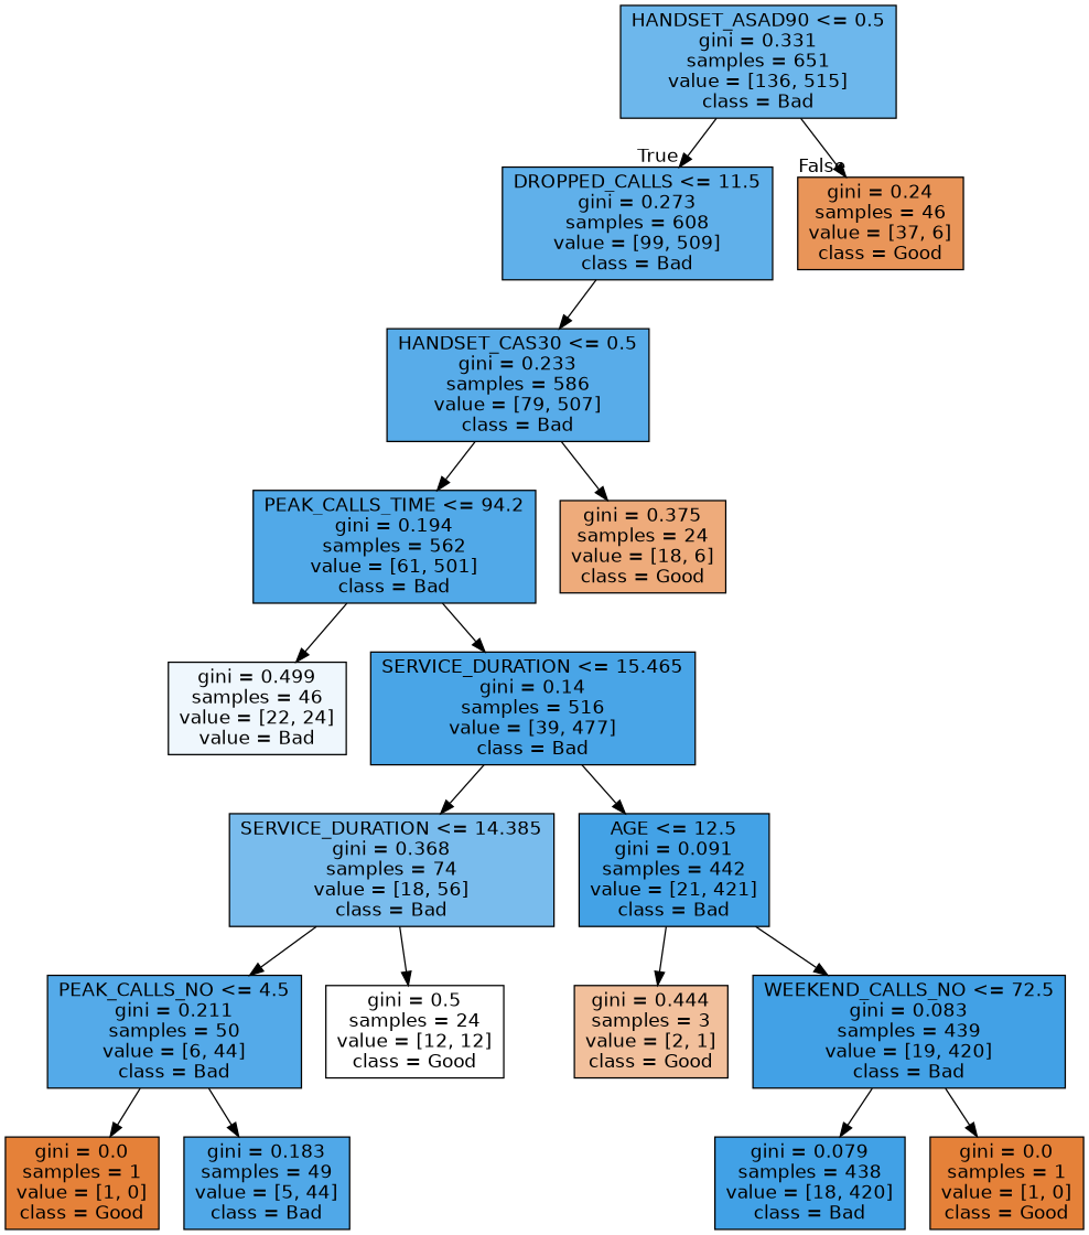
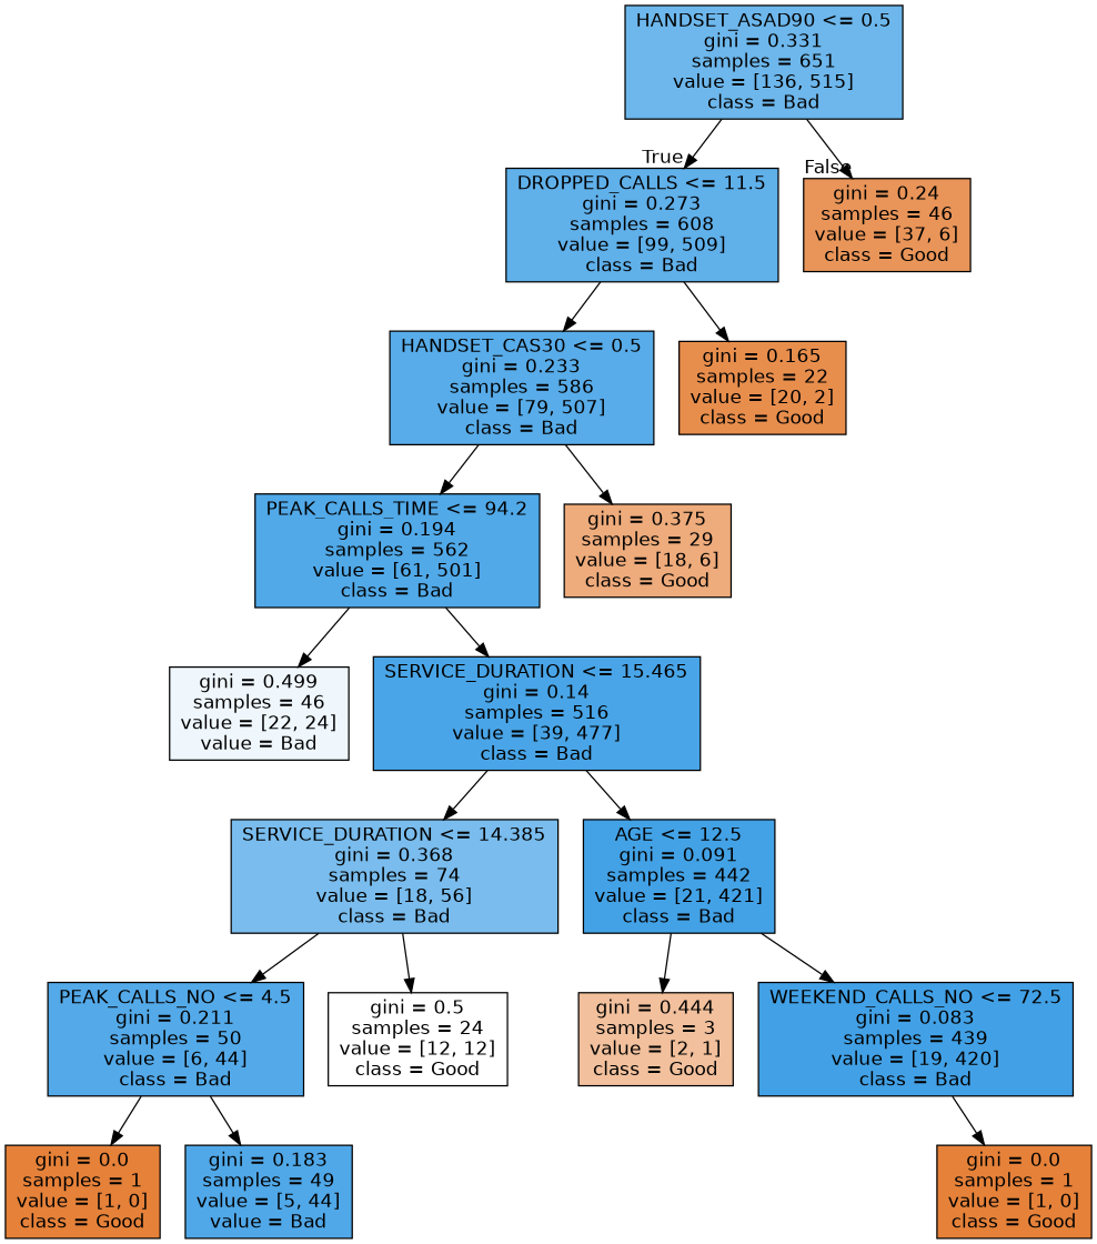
  digraph {
    node [color=black fillcolor="#e58139" fontname=helvetica shape=box style=filled]
    edge [fontname=helvetica]
    n1 [fillcolor="#6db7ec" label="HANDSET_ASAD90 <= 0.5\ngini = 0.331\nsamples = 651\nvalue = [136, 515]\nclass = Bad"]
    n2 [fillcolor="#60b0ea" label="DROPPED_CALLS <= 11.5\ngini = 0.273\nsamples = 608\nvalue = [99, 509]\nclass = Bad"]
    n3 [fillcolor="#e99559" label="gini = 0.24\nsamples = 46\nvalue = [37, 6]\nclass = Good"]
    n4 [fillcolor="#58ace9" label="HANDSET_CAS30 <= 0.5\ngini = 0.233\nsamples = 586\nvalue = [79, 507]\nclass = Bad"]
+   n5 [fillcolor="#e88e4d" label="gini = 0.165\nsamples = 22\nvalue = [20, 2]\nclass = Good"]
    n6 [fillcolor="#51a9e8" label="PEAK_CALLS_TIME <= 94.2\ngini = 0.194\nsamples = 562\nvalue = [61, 501]\nclass = Bad"]
-   n7 [fillcolor="#eeab7b" label="gini = 0.375\nsamples = 24\nvalue = [18, 6]\nclass = Good"]
+   n7 [fillcolor="#eeab7b" label="gini = 0.375\nsamples = 29\nvalue = [18, 6]\nclass = Good"]
    n8 [fillcolor="#eff7fd" label="gini = 0.499\nsamples = 46\nvalue = [22, 24]\nvalue = Bad"]
    n9 [fillcolor="#49a5e7" label="SERVICE_DURATION <= 15.465\ngini = 0.14\nsamples = 516\nvalue = [39, 477]\nclass = Bad"]
    n10 [fillcolor="#79bced" label="SERVICE_DURATION <= 14.385\ngini = 0.368\nsamples = 74\nvalue = [18, 56]\nclass = Bad"]
    n11 [fillcolor="#43a2e6" label="AGE <= 12.5\ngini = 0.091\nsamples = 442\nvalue = [21, 421]\nclass = Bad"]
    n12 [fillcolor="#54aae9" label="PEAK_CALLS_NO <= 4.5\ngini = 0.211\nsamples = 50\nvalue = [6, 44]\nclass = Bad"]
    n13 [fillcolor="#ffffff" label="gini = 0.5\nsamples = 24\nvalue = [12, 12]\nclass = Good"]
    n14 [fillcolor="#f2c09c" label="gini = 0.444\nsamples = 3\nvalue = [2, 1]\nclass = Good"]
    n15 [fillcolor="#42a1e6" label="WEEKEND_CALLS_NO <= 72.5\ngini = 0.083\nsamples = 439\nvalue = [19, 420]\nclass = Bad"]
    n16 [label="gini = 0.0\nsamples = 1\nvalue = [1, 0]\nclass = Good"]
-   n17 [fillcolor="#50a8e8" label="gini = 0.183\nsamples = 49\nvalue = [5, 44]\nclass = Bad"]
-   n18 [fillcolor="#41a1e6" label="gini = 0.079\nsamples = 438\nvalue = [18, 420]\nclass = Bad"]
+   n17 [fillcolor="#50a8e8" label="gini = 0.183\nsamples = 49\nvalue = [5, 44]\nvalue = Bad"]
    n19 [label="gini = 0.0\nsamples = 1\nvalue = [1, 0]\nclass = Good"]
    n1 -> n2 [headlabel=True labelangle=45 labeldistance=2.5]
    n1 -> n3 [headlabel=False labelangle=-45 labeldistance=2.5]
    n2 -> n4
+   n2 -> n5
    n4 -> n6
    n4 -> n7
    n6 -> n8
    n6 -> n9
    n9 -> n10
    n9 -> n11
    n10 -> n12
    n10 -> n13
    n11 -> n14
    n11 -> n15
    n12 -> n16
    n12 -> n17
-   n15 -> n18
    n15 -> n19
  }
